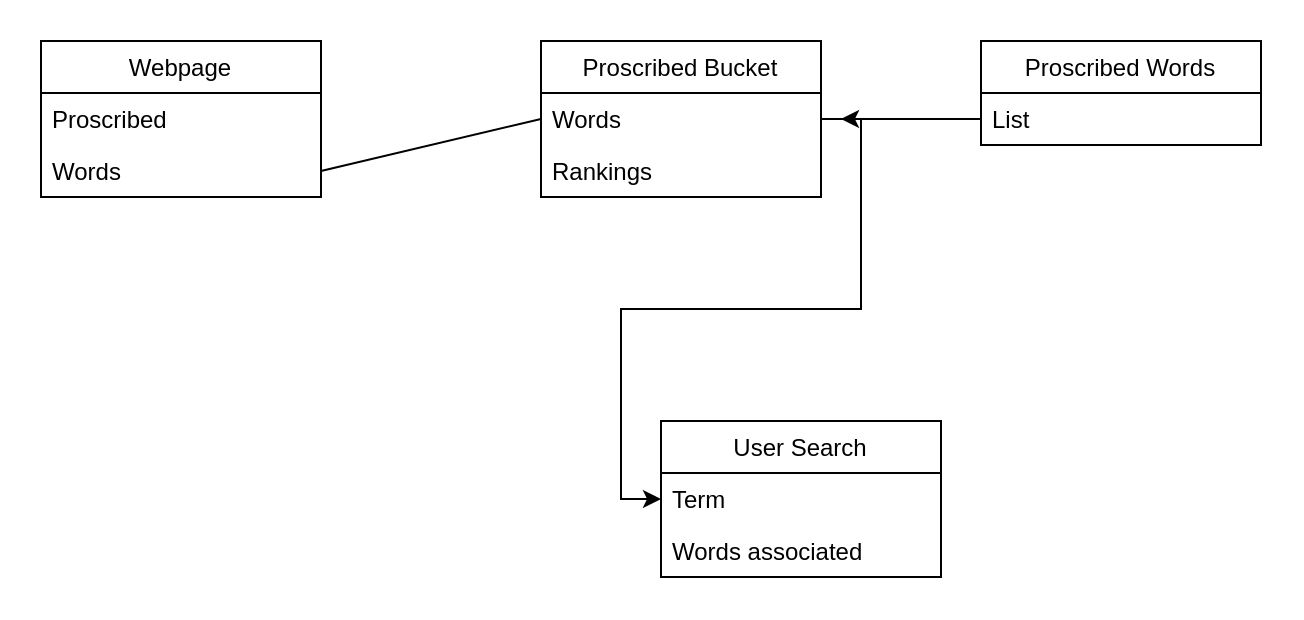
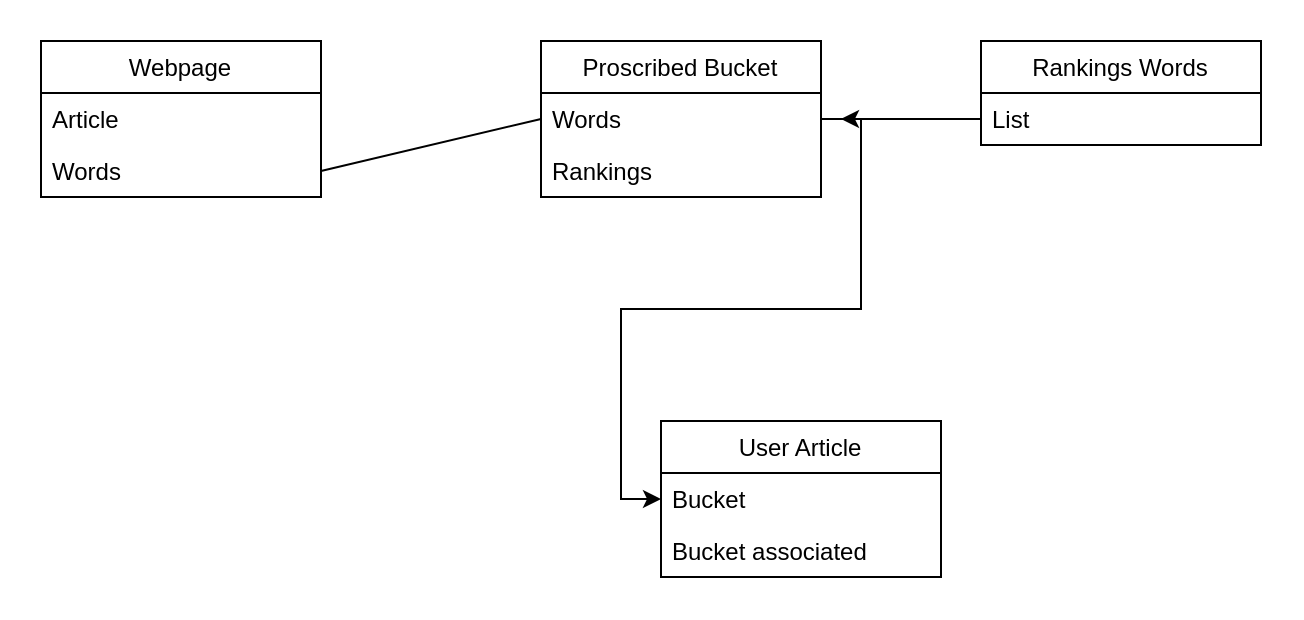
  <mxCell id="0" />
  <mxCell id="1" parent="0" />
  <mxCell id="2" value="Webpage" style="swimlane;fontStyle=0;childLayout=stackLayout;horizontal=1;startSize=26;fillColor=none;horizontalStack=0;resizeParent=1;resizeParentMax=0;resizeLast=0;collapsible=1;marginBottom=0;" vertex="1" parent="1"><mxGeometry x="20" y="20" width="140" height="78" as="geometry" /></mxCell>
- <mxCell id="3" value="Proscribed" style="text;strokeColor=none;fillColor=none;align=left;verticalAlign=top;spacingLeft=4;spacingRight=4;overflow=hidden;rotatable=0;points=[[0,0.5],[1,0.5]];portConstraint=eastwest;" vertex="1" parent="2"><mxGeometry y="26" width="140" height="26" as="geometry" /></mxCell>
+ <mxCell id="3" value="Article" style="text;strokeColor=none;fillColor=none;align=left;verticalAlign=top;spacingLeft=4;spacingRight=4;overflow=hidden;rotatable=0;points=[[0,0.5],[1,0.5]];portConstraint=eastwest;" vertex="1" parent="2"><mxGeometry y="26" width="140" height="26" as="geometry" /></mxCell>
  <mxCell id="4" value="Words" style="text;strokeColor=none;fillColor=none;align=left;verticalAlign=top;spacingLeft=4;spacingRight=4;overflow=hidden;rotatable=0;points=[[0,0.5],[1,0.5]];portConstraint=eastwest;" vertex="1" parent="2"><mxGeometry y="52" width="140" height="26" as="geometry" /></mxCell>
  <mxCell id="5" value="Proscribed Bucket" style="swimlane;fontStyle=0;childLayout=stackLayout;horizontal=1;startSize=26;fillColor=none;horizontalStack=0;resizeParent=1;resizeParentMax=0;resizeLast=0;collapsible=1;marginBottom=0;" vertex="1" parent="1"><mxGeometry x="270" y="20" width="140" height="78" as="geometry" /></mxCell>
  <mxCell id="6" value="Words&#10;" style="text;strokeColor=none;fillColor=none;align=left;verticalAlign=top;spacingLeft=4;spacingRight=4;overflow=hidden;rotatable=0;points=[[0,0.5],[1,0.5]];portConstraint=eastwest;" vertex="1" parent="5"><mxGeometry y="26" width="140" height="26" as="geometry" /></mxCell>
  <mxCell id="7" value="Rankings" style="text;strokeColor=none;fillColor=none;align=left;verticalAlign=top;spacingLeft=4;spacingRight=4;overflow=hidden;rotatable=0;points=[[0,0.5],[1,0.5]];portConstraint=eastwest;" vertex="1" parent="5"><mxGeometry y="52" width="140" height="26" as="geometry" /></mxCell>
- <mxCell id="8" value="Proscribed Words" style="swimlane;fontStyle=0;childLayout=stackLayout;horizontal=1;startSize=26;fillColor=none;horizontalStack=0;resizeParent=1;resizeParentMax=0;resizeLast=0;collapsible=1;marginBottom=0;" vertex="1" parent="1"><mxGeometry x="490" y="20" width="140" height="52" as="geometry" /></mxCell>
+ <mxCell id="8" value="Rankings Words" style="swimlane;fontStyle=0;childLayout=stackLayout;horizontal=1;startSize=26;fillColor=none;horizontalStack=0;resizeParent=1;resizeParentMax=0;resizeLast=0;collapsible=1;marginBottom=0;" vertex="1" parent="1"><mxGeometry x="490" y="20" width="140" height="52" as="geometry" /></mxCell>
  <mxCell id="9" value="List" style="text;strokeColor=none;fillColor=none;align=left;verticalAlign=top;spacingLeft=4;spacingRight=4;overflow=hidden;rotatable=0;points=[[0,0.5],[1,0.5]];portConstraint=eastwest;" vertex="1" parent="8"><mxGeometry y="26" width="140" height="26" as="geometry" /></mxCell>
- <mxCell id="10" value="User Search" style="swimlane;fontStyle=0;childLayout=stackLayout;horizontal=1;startSize=26;fillColor=none;horizontalStack=0;resizeParent=1;resizeParentMax=0;resizeLast=0;collapsible=1;marginBottom=0;" vertex="1" parent="1"><mxGeometry x="330" y="210" width="140" height="78" as="geometry" /></mxCell>
- <mxCell id="11" value="Term" style="text;strokeColor=none;fillColor=none;align=left;verticalAlign=top;spacingLeft=4;spacingRight=4;overflow=hidden;rotatable=0;points=[[0,0.5],[1,0.5]];portConstraint=eastwest;" vertex="1" parent="10"><mxGeometry y="26" width="140" height="26" as="geometry" /></mxCell>
- <mxCell id="12" value="Words associated" style="text;strokeColor=none;fillColor=none;align=left;verticalAlign=top;spacingLeft=4;spacingRight=4;overflow=hidden;rotatable=0;points=[[0,0.5],[1,0.5]];portConstraint=eastwest;" vertex="1" parent="10"><mxGeometry y="52" width="140" height="26" as="geometry" /></mxCell>
+ <mxCell id="10" value="User Article" style="swimlane;fontStyle=0;childLayout=stackLayout;horizontal=1;startSize=26;fillColor=none;horizontalStack=0;resizeParent=1;resizeParentMax=0;resizeLast=0;collapsible=1;marginBottom=0;" vertex="1" parent="1"><mxGeometry x="330" y="210" width="140" height="78" as="geometry" /></mxCell>
+ <mxCell id="11" value="Bucket" style="text;strokeColor=none;fillColor=none;align=left;verticalAlign=top;spacingLeft=4;spacingRight=4;overflow=hidden;rotatable=0;points=[[0,0.5],[1,0.5]];portConstraint=eastwest;" vertex="1" parent="10"><mxGeometry y="26" width="140" height="26" as="geometry" /></mxCell>
+ <mxCell id="12" value="Bucket associated" style="text;strokeColor=none;fillColor=none;align=left;verticalAlign=top;spacingLeft=4;spacingRight=4;overflow=hidden;rotatable=0;points=[[0,0.5],[1,0.5]];portConstraint=eastwest;" vertex="1" parent="10"><mxGeometry y="52" width="140" height="26" as="geometry" /></mxCell>
  <mxCell id="13" value="" style="endArrow=none;html=1;entryX=0;entryY=0.5;entryDx=0;entryDy=0;exitX=1;exitY=0.5;exitDx=0;exitDy=0;" edge="1" parent="1" source="4" target="6"><mxGeometry width="50" height="50" relative="1" as="geometry"><mxPoint x="160" y="60" as="sourcePoint" /><mxPoint x="210" y="10" as="targetPoint" /></mxGeometry></mxCell>
  <mxCell id="14" style="edgeStyle=orthogonalEdgeStyle;rounded=0;orthogonalLoop=1;jettySize=auto;html=1;exitX=0;exitY=0.5;exitDx=0;exitDy=0;" edge="1" parent="1" source="9"><mxGeometry relative="1" as="geometry"><mxPoint x="420" y="59" as="targetPoint" /></mxGeometry></mxCell>
  <mxCell id="15" style="edgeStyle=orthogonalEdgeStyle;rounded=0;orthogonalLoop=1;jettySize=auto;html=1;exitX=1;exitY=0.5;exitDx=0;exitDy=0;entryX=0;entryY=0.5;entryDx=0;entryDy=0;" edge="1" parent="1" source="6" target="11"><mxGeometry relative="1" as="geometry" /></mxCell>
